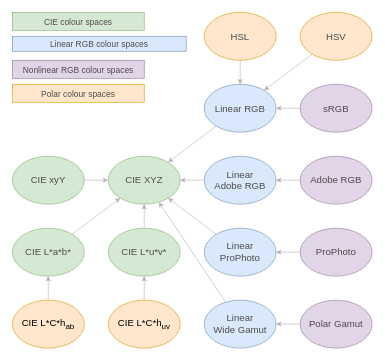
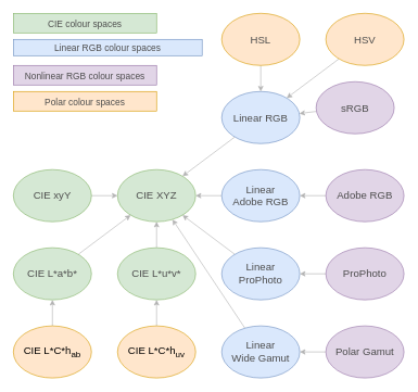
  <mxCell id="0" />
  <mxCell id="1" parent="0" />
  <mxCell id="2" value="&lt;font style=&quot;font-size: 16px&quot;&gt;CIE XYZ&lt;/font&gt;" style="ellipse;whiteSpace=wrap;html=1;fillColor=#d5e8d4;strokeColor=#82b366;fontColor=#4D4D4D;" parent="1" vertex="1"><mxGeometry x="180" y="260" width="120" height="80" as="geometry" /></mxCell>
  <mxCell id="3" style="edgeStyle=none;rounded=0;orthogonalLoop=1;jettySize=auto;html=1;strokeColor=#B3B3B3;" edge="1" parent="1" source="4" target="2"><mxGeometry relative="1" as="geometry" /></mxCell>
  <mxCell id="4" value="&lt;font style=&quot;font-size: 16px&quot;&gt;CIE xyY&lt;/font&gt;" style="ellipse;whiteSpace=wrap;html=1;fillColor=#d5e8d4;strokeColor=#82b366;fontColor=#4D4D4D;" parent="1" vertex="1"><mxGeometry x="20" y="260" width="120" height="80" as="geometry" /></mxCell>
  <mxCell id="5" value="" style="rounded=0;orthogonalLoop=1;jettySize=auto;html=1;fontFamily=Helvetica;fontSize=14;fontColor=#4D4D4D;strokeColor=#B3B3B3;" parent="1" source="6" target="2" edge="1"><mxGeometry relative="1" as="geometry" /></mxCell>
  <mxCell id="6" value="&lt;font style=&quot;font-size: 16px&quot;&gt;CIE L*a*b*&lt;/font&gt;" style="ellipse;whiteSpace=wrap;html=1;fillColor=#d5e8d4;strokeColor=#82b366;fontColor=#4D4D4D;" parent="1" vertex="1"><mxGeometry x="20" y="380" width="120" height="80" as="geometry" /></mxCell>
  <mxCell id="7" style="edgeStyle=none;rounded=0;orthogonalLoop=1;jettySize=auto;html=1;strokeColor=#B3B3B3;" edge="1" parent="1" source="8" target="2"><mxGeometry relative="1" as="geometry" /></mxCell>
  <mxCell id="8" value="&lt;font style=&quot;font-size: 16px&quot;&gt;CIE L*u*v*&lt;/font&gt;" style="ellipse;whiteSpace=wrap;html=1;fillColor=#d5e8d4;strokeColor=#82b366;fontColor=#4D4D4D;" parent="1" vertex="1"><mxGeometry x="180" y="380" width="120" height="80" as="geometry" /></mxCell>
  <mxCell id="9" style="edgeStyle=none;rounded=0;orthogonalLoop=1;jettySize=auto;html=1;strokeColor=#B3B3B3;" edge="1" parent="1" source="10" target="2"><mxGeometry relative="1" as="geometry" /></mxCell>
  <mxCell id="10" value="&lt;font&gt;&lt;font style=&quot;font-size: 16px&quot;&gt;Linear RGB&lt;/font&gt;&lt;br&gt;&lt;/font&gt;" style="ellipse;whiteSpace=wrap;html=1;fillColor=#dae8fc;strokeColor=#6c8ebf;fontColor=#4D4D4D;" parent="1" vertex="1"><mxGeometry x="340" y="140" width="120" height="80" as="geometry" /></mxCell>
  <mxCell id="11" style="edgeStyle=none;rounded=0;orthogonalLoop=1;jettySize=auto;html=1;strokeColor=#B3B3B3;" edge="1" parent="1" source="12" target="2"><mxGeometry relative="1" as="geometry" /></mxCell>
  <mxCell id="12" value="&lt;font&gt;&lt;font style=&quot;font-size: 16px&quot;&gt;Linear&lt;br&gt;Adobe RGB&lt;/font&gt;&lt;br&gt;&lt;/font&gt;" style="ellipse;whiteSpace=wrap;html=1;fillColor=#dae8fc;strokeColor=#6c8ebf;fontColor=#4D4D4D;" parent="1" vertex="1"><mxGeometry x="340" y="260" width="120" height="80" as="geometry" /></mxCell>
  <mxCell id="13" style="edgeStyle=none;rounded=0;orthogonalLoop=1;jettySize=auto;html=1;strokeColor=#B3B3B3;" edge="1" parent="1" source="14" target="2"><mxGeometry relative="1" as="geometry" /></mxCell>
  <mxCell id="14" value="&lt;font&gt;&lt;font style=&quot;font-size: 16px&quot;&gt;Linear&lt;br&gt;ProPhoto&lt;/font&gt;&lt;br&gt;&lt;/font&gt;" style="ellipse;whiteSpace=wrap;html=1;fillColor=#dae8fc;strokeColor=#6c8ebf;fontColor=#4D4D4D;" parent="1" vertex="1"><mxGeometry x="340" y="380" width="120" height="80" as="geometry" /></mxCell>
  <mxCell id="15" style="edgeStyle=none;rounded=0;orthogonalLoop=1;jettySize=auto;html=1;strokeColor=#B3B3B3;" edge="1" parent="1" source="16" target="2"><mxGeometry relative="1" as="geometry" /></mxCell>
  <mxCell id="16" value="&lt;font&gt;&lt;font style=&quot;font-size: 16px&quot;&gt;Linear&lt;br&gt;Wide Gamut&lt;/font&gt;&lt;br&gt;&lt;/font&gt;" style="ellipse;whiteSpace=wrap;html=1;fillColor=#dae8fc;strokeColor=#6c8ebf;fontColor=#4D4D4D;" parent="1" vertex="1"><mxGeometry x="340" y="500" width="120" height="80" as="geometry" /></mxCell>
  <mxCell id="17" value="" style="edgeStyle=none;rounded=0;orthogonalLoop=1;jettySize=auto;html=1;fontFamily=Helvetica;fontSize=14;fontColor=#4D4D4D;strokeColor=#B3B3B3;" parent="1" source="18" target="10" edge="1"><mxGeometry relative="1" as="geometry" /></mxCell>
- <mxCell id="18" value="&lt;font&gt;&lt;font style=&quot;font-size: 16px&quot;&gt;sRGB&lt;/font&gt;&lt;br&gt;&lt;/font&gt;" style="ellipse;whiteSpace=wrap;html=1;fillColor=#e1d5e7;strokeColor=#9673a6;fontColor=#4D4D4D;" parent="1" vertex="1"><mxGeometry x="500" y="140" width="120" height="80" as="geometry" /></mxCell>
+ <mxCell id="18" value="&lt;font&gt;&lt;font style=&quot;font-size: 16px&quot;&gt;sRGB&lt;/font&gt;&lt;br&gt;&lt;/font&gt;" style="ellipse;whiteSpace=wrap;html=1;fillColor=#e1d5e7;strokeColor=#9673a6;fontColor=#4D4D4D;" parent="1" vertex="1"><mxGeometry x="485" y="125" width="120" height="80" as="geometry" /></mxCell>
  <mxCell id="19" value="" style="edgeStyle=none;rounded=0;orthogonalLoop=1;jettySize=auto;html=1;fontFamily=Helvetica;fontSize=14;fontColor=#4D4D4D;strokeColor=#B3B3B3;" parent="1" source="20" target="12" edge="1"><mxGeometry relative="1" as="geometry" /></mxCell>
  <mxCell id="20" value="&lt;font&gt;&lt;font style=&quot;font-size: 16px&quot;&gt;Adobe RGB&lt;/font&gt;&lt;br&gt;&lt;/font&gt;" style="ellipse;whiteSpace=wrap;html=1;fillColor=#e1d5e7;strokeColor=#9673a6;fontColor=#4D4D4D;" parent="1" vertex="1"><mxGeometry x="500" y="260" width="120" height="80" as="geometry" /></mxCell>
  <mxCell id="21" value="" style="edgeStyle=none;rounded=0;orthogonalLoop=1;jettySize=auto;html=1;fontFamily=Helvetica;fontSize=14;fontColor=#4D4D4D;strokeColor=#B3B3B3;" parent="1" source="22" target="14" edge="1"><mxGeometry relative="1" as="geometry" /></mxCell>
  <mxCell id="22" value="&lt;font&gt;&lt;font style=&quot;font-size: 16px&quot;&gt;ProPhoto&lt;/font&gt;&lt;br&gt;&lt;/font&gt;" style="ellipse;whiteSpace=wrap;html=1;fillColor=#e1d5e7;strokeColor=#9673a6;fontColor=#4D4D4D;" parent="1" vertex="1"><mxGeometry x="500" y="380" width="120" height="80" as="geometry" /></mxCell>
  <mxCell id="23" value="" style="edgeStyle=none;rounded=0;orthogonalLoop=1;jettySize=auto;html=1;fontFamily=Helvetica;fontSize=14;fontColor=#4D4D4D;strokeColor=#B3B3B3;" parent="1" source="24" target="16" edge="1"><mxGeometry relative="1" as="geometry" /></mxCell>
  <mxCell id="24" value="&lt;font&gt;&lt;font style=&quot;font-size: 16px&quot;&gt;Polar Gamut&lt;/font&gt;&lt;br&gt;&lt;/font&gt;" style="ellipse;whiteSpace=wrap;html=1;fillColor=#e1d5e7;strokeColor=#9673a6;fontColor=#4D4D4D;" parent="1" vertex="1"><mxGeometry x="500" y="500" width="120" height="80" as="geometry" /></mxCell>
  <mxCell id="25" value="" style="edgeStyle=none;rounded=0;orthogonalLoop=1;jettySize=auto;html=1;fontFamily=Helvetica;fontSize=14;fontColor=#4D4D4D;strokeColor=#B3B3B3;" parent="1" source="26" target="10" edge="1"><mxGeometry relative="1" as="geometry" /></mxCell>
  <mxCell id="26" value="&lt;font&gt;&lt;font style=&quot;font-size: 16px&quot;&gt;HSL&lt;/font&gt;&lt;br&gt;&lt;/font&gt;" style="ellipse;whiteSpace=wrap;html=1;fillColor=#ffe6cc;strokeColor=#d79b00;fontColor=#4D4D4D;" parent="1" vertex="1"><mxGeometry x="340" y="20" width="120" height="80" as="geometry" /></mxCell>
  <mxCell id="27" value="" style="edgeStyle=none;rounded=0;orthogonalLoop=1;jettySize=auto;html=1;fontFamily=Helvetica;fontSize=14;fontColor=#4D4D4D;strokeColor=#B3B3B3;" parent="1" source="28" target="10" edge="1"><mxGeometry relative="1" as="geometry" /></mxCell>
  <mxCell id="28" value="&lt;font&gt;&lt;font style=&quot;font-size: 16px&quot;&gt;HSV&lt;/font&gt;&lt;br&gt;&lt;/font&gt;" style="ellipse;whiteSpace=wrap;html=1;fillColor=#ffe6cc;strokeColor=#d79b00;fontColor=#4D4D4D;" parent="1" vertex="1"><mxGeometry x="500" y="20" width="120" height="80" as="geometry" /></mxCell>
  <mxCell id="29" value="&lt;span style=&quot;font-size: 14px ; text-align: left&quot;&gt;CIE colour spaces&lt;/span&gt;" style="rounded=0;whiteSpace=wrap;html=1;fontFamily=Helvetica;fontSize=16;fontColor=#4D4D4D;strokeColor=#82b366;fillColor=#d5e8d4;" parent="1" vertex="1"><mxGeometry x="20" y="20" width="220" height="30" as="geometry" /></mxCell>
  <mxCell id="30" value="&lt;span style=&quot;font-size: 14px ; text-align: left&quot;&gt;Linear RGB colour spaces&lt;/span&gt;" style="rounded=0;whiteSpace=wrap;html=1;fontFamily=Helvetica;fontSize=16;strokeColor=#6c8ebf;fillColor=#dae8fc;fontColor=#4D4D4D;" parent="1" vertex="1"><mxGeometry x="20" y="60" width="290" height="25" as="geometry" /></mxCell>
  <mxCell id="31" value="&lt;span style=&quot;font-size: 14px ; text-align: left&quot;&gt;Nonlinear RGB colour spaces&lt;/span&gt;" style="rounded=0;whiteSpace=wrap;html=1;fontFamily=Helvetica;fontSize=16;strokeColor=#9673a6;fillColor=#e1d5e7;fontColor=#4D4D4D;" parent="1" vertex="1"><mxGeometry x="20" y="100" width="220" height="30" as="geometry" /></mxCell>
  <mxCell id="32" value="&lt;span style=&quot;font-size: 14px ; text-align: left&quot;&gt;Polar colour spaces&lt;/span&gt;" style="rounded=0;whiteSpace=wrap;html=1;fontFamily=Helvetica;fontSize=16;strokeColor=#d79b00;fillColor=#ffe6cc;fontColor=#4D4D4D;" parent="1" vertex="1"><mxGeometry x="20" y="140" width="220" height="30" as="geometry" /></mxCell>
  <mxCell id="33" style="edgeStyle=none;rounded=0;orthogonalLoop=1;jettySize=auto;html=1;strokeColor=#B3B3B3;" edge="1" parent="1" source="34" target="6"><mxGeometry relative="1" as="geometry" /></mxCell>
  <mxCell id="34" value="&lt;font style=&quot;font-size: 16px&quot;&gt;CIE L*C*h&lt;sub&gt;ab&lt;/sub&gt;&lt;/font&gt;" style="ellipse;whiteSpace=wrap;html=1;fillColor=#ffe6cc;strokeColor=#d79b00;" vertex="1" parent="1"><mxGeometry x="20" y="500" width="120" height="80" as="geometry" /></mxCell>
  <mxCell id="35" style="edgeStyle=none;rounded=0;orthogonalLoop=1;jettySize=auto;html=1;strokeColor=#B3B3B3;" edge="1" parent="1" source="36" target="8"><mxGeometry relative="1" as="geometry" /></mxCell>
  <mxCell id="36" value="&lt;font style=&quot;font-size: 16px&quot;&gt;CIE L*C*h&lt;sub&gt;uv&lt;/sub&gt;&lt;/font&gt;" style="ellipse;whiteSpace=wrap;html=1;fillColor=#ffe6cc;strokeColor=#d79b00;" vertex="1" parent="1"><mxGeometry x="180" y="500" width="120" height="80" as="geometry" /></mxCell>
